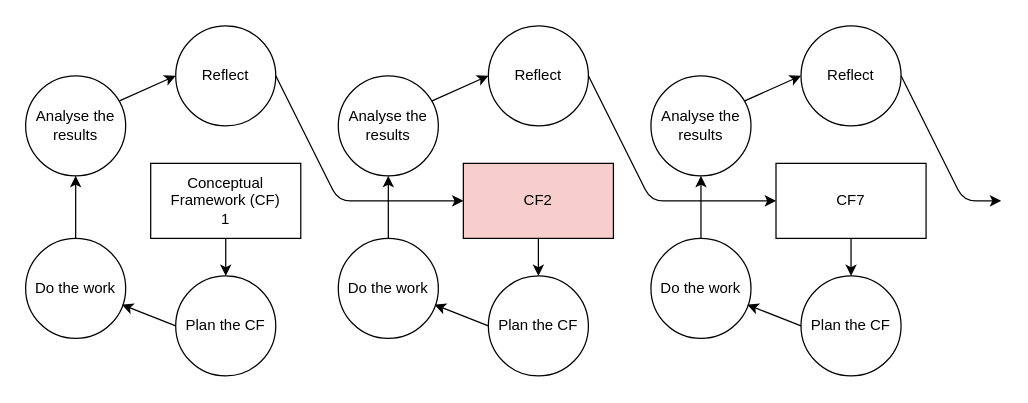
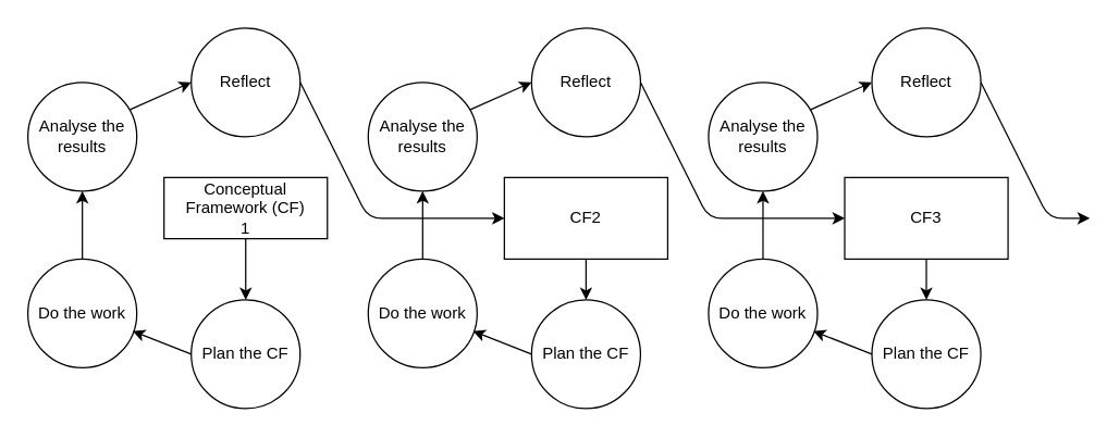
  <mxCell id="0" />
  <mxCell id="1" parent="0" />
- <mxCell id="2" value="Conceptual Framework (CF)&lt;br&gt;1" style="rounded=0;whiteSpace=wrap;html=1;" parent="1" vertex="1"><mxGeometry x="120" y="130" width="120" height="60" as="geometry" /></mxCell>
+ <mxCell id="2" value="Conceptual Framework (CF)&lt;br&gt;1" style="rounded=0;whiteSpace=wrap;html=1;" parent="1" vertex="1"><mxGeometry x="120" y="130" width="120" height="45" as="geometry" /></mxCell>
  <mxCell id="3" value="Plan the CF" style="ellipse;whiteSpace=wrap;html=1;aspect=fixed;" parent="1" vertex="1"><mxGeometry x="140" y="220" width="80" height="80" as="geometry" /></mxCell>
  <mxCell id="4" value="Do the work" style="ellipse;whiteSpace=wrap;html=1;aspect=fixed;" parent="1" vertex="1"><mxGeometry x="20" y="190" width="80" height="80" as="geometry" /></mxCell>
  <mxCell id="5" value="Analyse the results" style="ellipse;whiteSpace=wrap;html=1;aspect=fixed;" parent="1" vertex="1"><mxGeometry x="20" y="60" width="80" height="80" as="geometry" /></mxCell>
  <mxCell id="6" value="Reflect" style="ellipse;whiteSpace=wrap;html=1;aspect=fixed;" parent="1" vertex="1"><mxGeometry x="140" y="20" width="80" height="80" as="geometry" /></mxCell>
  <mxCell id="7" value="" style="endArrow=classic;html=1;exitX=0.5;exitY=1;exitDx=0;exitDy=0;entryX=0.5;entryY=0;entryDx=0;entryDy=0;" parent="1" source="2" target="3" edge="1"><mxGeometry width="50" height="50" relative="1" as="geometry"><mxPoint x="370" y="240" as="sourcePoint" /><mxPoint x="420" y="190" as="targetPoint" /></mxGeometry></mxCell>
  <mxCell id="8" value="" style="endArrow=classic;html=1;exitX=0;exitY=0.5;exitDx=0;exitDy=0;entryX=0.963;entryY=0.663;entryDx=0;entryDy=0;entryPerimeter=0;" parent="1" source="3" target="4" edge="1"><mxGeometry width="50" height="50" relative="1" as="geometry"><mxPoint x="190" y="200" as="sourcePoint" /><mxPoint x="190" y="230" as="targetPoint" /></mxGeometry></mxCell>
  <mxCell id="9" value="" style="endArrow=classic;html=1;entryX=0.5;entryY=1;entryDx=0;entryDy=0;exitX=0.5;exitY=0;exitDx=0;exitDy=0;" parent="1" source="4" target="5" edge="1"><mxGeometry width="50" height="50" relative="1" as="geometry"><mxPoint x="370" y="240" as="sourcePoint" /><mxPoint x="420" y="190" as="targetPoint" /></mxGeometry></mxCell>
  <mxCell id="10" value="" style="endArrow=classic;html=1;exitX=0.938;exitY=0.25;exitDx=0;exitDy=0;exitPerimeter=0;entryX=0;entryY=0.5;entryDx=0;entryDy=0;" parent="1" source="5" target="6" edge="1"><mxGeometry width="50" height="50" relative="1" as="geometry"><mxPoint x="90" y="100" as="sourcePoint" /><mxPoint x="140" y="50" as="targetPoint" /></mxGeometry></mxCell>
- <mxCell id="11" value="CF2" style="rounded=0;whiteSpace=wrap;html=1;fillColor=#f8cecc;" parent="1" vertex="1"><mxGeometry x="370" y="130" width="120" height="60" as="geometry" /></mxCell>
+ <mxCell id="11" value="CF2" style="rounded=0;whiteSpace=wrap;html=1;" parent="1" vertex="1"><mxGeometry x="370" y="130" width="120" height="60" as="geometry" /></mxCell>
  <mxCell id="12" value="Plan the CF" style="ellipse;whiteSpace=wrap;html=1;aspect=fixed;" parent="1" vertex="1"><mxGeometry x="390" y="220" width="80" height="80" as="geometry" /></mxCell>
  <mxCell id="13" value="Do the work" style="ellipse;whiteSpace=wrap;html=1;aspect=fixed;" parent="1" vertex="1"><mxGeometry x="270" y="190" width="80" height="80" as="geometry" /></mxCell>
  <mxCell id="14" value="Analyse the results" style="ellipse;whiteSpace=wrap;html=1;aspect=fixed;" parent="1" vertex="1"><mxGeometry x="270" y="60" width="80" height="80" as="geometry" /></mxCell>
  <mxCell id="15" value="Reflect" style="ellipse;whiteSpace=wrap;html=1;aspect=fixed;" parent="1" vertex="1"><mxGeometry x="390" y="20" width="80" height="80" as="geometry" /></mxCell>
  <mxCell id="16" value="" style="endArrow=classic;html=1;exitX=0.5;exitY=1;exitDx=0;exitDy=0;entryX=0.5;entryY=0;entryDx=0;entryDy=0;" parent="1" source="11" target="12" edge="1"><mxGeometry width="50" height="50" relative="1" as="geometry"><mxPoint x="620" y="240" as="sourcePoint" /><mxPoint x="670" y="190" as="targetPoint" /></mxGeometry></mxCell>
  <mxCell id="17" value="" style="endArrow=classic;html=1;exitX=0;exitY=0.5;exitDx=0;exitDy=0;entryX=0.963;entryY=0.663;entryDx=0;entryDy=0;entryPerimeter=0;" parent="1" source="12" target="13" edge="1"><mxGeometry width="50" height="50" relative="1" as="geometry"><mxPoint x="440" y="200" as="sourcePoint" /><mxPoint x="440" y="230" as="targetPoint" /></mxGeometry></mxCell>
  <mxCell id="18" value="" style="endArrow=classic;html=1;entryX=0.5;entryY=1;entryDx=0;entryDy=0;exitX=0.5;exitY=0;exitDx=0;exitDy=0;" parent="1" source="13" target="14" edge="1"><mxGeometry width="50" height="50" relative="1" as="geometry"><mxPoint x="620" y="240" as="sourcePoint" /><mxPoint x="670" y="190" as="targetPoint" /></mxGeometry></mxCell>
  <mxCell id="19" value="" style="endArrow=classic;html=1;exitX=0.938;exitY=0.25;exitDx=0;exitDy=0;exitPerimeter=0;entryX=0;entryY=0.5;entryDx=0;entryDy=0;" parent="1" source="14" target="15" edge="1"><mxGeometry width="50" height="50" relative="1" as="geometry"><mxPoint x="340" y="100" as="sourcePoint" /><mxPoint x="390" y="50" as="targetPoint" /></mxGeometry></mxCell>
  <mxCell id="20" value="" style="endArrow=classic;html=1;exitX=1;exitY=0.5;exitDx=0;exitDy=0;entryX=0;entryY=0.5;entryDx=0;entryDy=0;" parent="1" source="6" target="11" edge="1"><mxGeometry width="50" height="50" relative="1" as="geometry"><mxPoint x="370" y="240" as="sourcePoint" /><mxPoint x="420" y="190" as="targetPoint" /><Array as="points"><mxPoint x="270" y="160" /></Array></mxGeometry></mxCell>
- <mxCell id="21" value="CF7" style="rounded=0;whiteSpace=wrap;html=1;" parent="1" vertex="1"><mxGeometry x="620" y="130" width="120" height="60" as="geometry" /></mxCell>
+ <mxCell id="21" value="CF3" style="rounded=0;whiteSpace=wrap;html=1;" parent="1" vertex="1"><mxGeometry x="620" y="130" width="120" height="60" as="geometry" /></mxCell>
  <mxCell id="22" value="Plan the CF" style="ellipse;whiteSpace=wrap;html=1;aspect=fixed;" parent="1" vertex="1"><mxGeometry x="640" y="220" width="80" height="80" as="geometry" /></mxCell>
  <mxCell id="23" value="Do the work" style="ellipse;whiteSpace=wrap;html=1;aspect=fixed;" parent="1" vertex="1"><mxGeometry x="520" y="190" width="80" height="80" as="geometry" /></mxCell>
  <mxCell id="24" value="Analyse the results" style="ellipse;whiteSpace=wrap;html=1;aspect=fixed;" parent="1" vertex="1"><mxGeometry x="520" y="60" width="80" height="80" as="geometry" /></mxCell>
  <mxCell id="25" value="Reflect" style="ellipse;whiteSpace=wrap;html=1;aspect=fixed;" parent="1" vertex="1"><mxGeometry x="640" y="20" width="80" height="80" as="geometry" /></mxCell>
  <mxCell id="26" value="" style="endArrow=classic;html=1;exitX=0.5;exitY=1;exitDx=0;exitDy=0;entryX=0.5;entryY=0;entryDx=0;entryDy=0;" parent="1" source="21" target="22" edge="1"><mxGeometry width="50" height="50" relative="1" as="geometry"><mxPoint x="870" y="240" as="sourcePoint" /><mxPoint x="920" y="190" as="targetPoint" /></mxGeometry></mxCell>
  <mxCell id="27" value="" style="endArrow=classic;html=1;exitX=0;exitY=0.5;exitDx=0;exitDy=0;entryX=0.963;entryY=0.663;entryDx=0;entryDy=0;entryPerimeter=0;" parent="1" source="22" target="23" edge="1"><mxGeometry width="50" height="50" relative="1" as="geometry"><mxPoint x="690" y="200" as="sourcePoint" /><mxPoint x="690" y="230" as="targetPoint" /></mxGeometry></mxCell>
  <mxCell id="28" value="" style="endArrow=classic;html=1;entryX=0.5;entryY=1;entryDx=0;entryDy=0;exitX=0.5;exitY=0;exitDx=0;exitDy=0;" parent="1" source="23" target="24" edge="1"><mxGeometry width="50" height="50" relative="1" as="geometry"><mxPoint x="870" y="240" as="sourcePoint" /><mxPoint x="920" y="190" as="targetPoint" /></mxGeometry></mxCell>
  <mxCell id="29" value="" style="endArrow=classic;html=1;exitX=0.938;exitY=0.25;exitDx=0;exitDy=0;exitPerimeter=0;entryX=0;entryY=0.5;entryDx=0;entryDy=0;" parent="1" source="24" target="25" edge="1"><mxGeometry width="50" height="50" relative="1" as="geometry"><mxPoint x="590" y="100" as="sourcePoint" /><mxPoint x="640" y="50" as="targetPoint" /></mxGeometry></mxCell>
  <mxCell id="30" value="" style="endArrow=classic;html=1;exitX=1;exitY=0.5;exitDx=0;exitDy=0;entryX=0;entryY=0.5;entryDx=0;entryDy=0;" parent="1" edge="1"><mxGeometry width="50" height="50" relative="1" as="geometry"><mxPoint x="470" y="60" as="sourcePoint" /><mxPoint x="620" y="160" as="targetPoint" /><Array as="points"><mxPoint x="520" y="160" /></Array></mxGeometry></mxCell>
  <mxCell id="31" value="" style="endArrow=classic;html=1;exitX=1;exitY=0.5;exitDx=0;exitDy=0;" edge="1" parent="1" source="25"><mxGeometry width="50" height="50" relative="1" as="geometry"><mxPoint x="605.04" y="90" as="sourcePoint" /><mxPoint x="800" y="160" as="targetPoint" /><Array as="points"><mxPoint x="770" y="160" /></Array></mxGeometry></mxCell>
